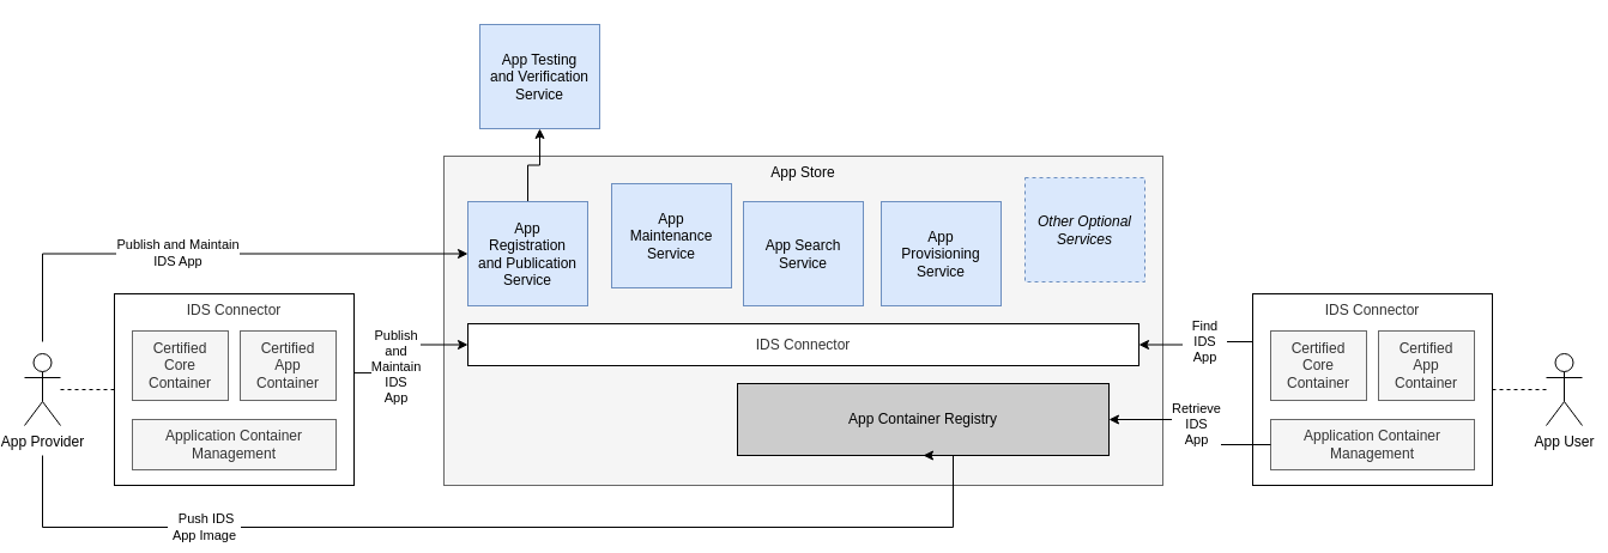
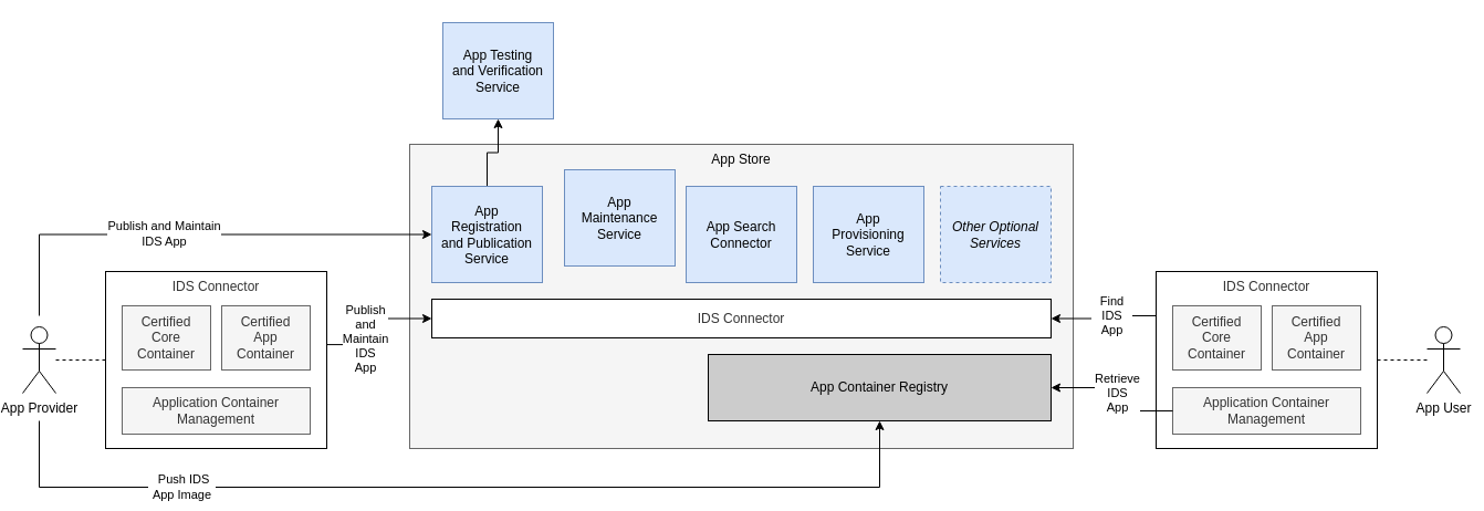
  <mxCell id="0" />
  <mxCell id="1" parent="0" />
  <mxCell id="2" value="App Store" style="rounded=0;whiteSpace=wrap;html=1;verticalAlign=top;fillColor=#F5F5F5;strokeColor=#666666;" vertex="1" parent="1"><mxGeometry x="370" y="130" width="600" height="275" as="geometry" /></mxCell>
- <mxCell id="3" value="App Container Registry" style="rounded=0;whiteSpace=wrap;html=1;fillColor=#CCCCCC;strokeColor=#000000;fontColor=#000000;" vertex="1" parent="1"><mxGeometry x="615" y="320" width="310" height="60" as="geometry" /></mxCell>
+ <mxCell id="3" value="App Container Registry" style="rounded=0;whiteSpace=wrap;html=1;fillColor=#CCCCCC;strokeColor=#000000;fontColor=#000000;" vertex="1" parent="1"><mxGeometry x="640" y="320" width="310" height="60" as="geometry" /></mxCell>
  <mxCell id="4" value="IDS Connector" style="rounded=0;whiteSpace=wrap;html=1;fillColor=#FFFFFF;fontColor=#333333;strokeColor=#000000;" vertex="1" parent="1"><mxGeometry x="390" y="270" width="560" height="35" as="geometry" /></mxCell>
  <mxCell id="5" style="edgeStyle=orthogonalEdgeStyle;rounded=0;orthogonalLoop=1;jettySize=auto;html=1;entryX=0.5;entryY=1;entryDx=0;entryDy=0;fontColor=#000000;" edge="1" parent="1" source="6" target="19"><mxGeometry relative="1" as="geometry" /></mxCell>
  <mxCell id="6" value="&lt;div&gt;App&lt;/div&gt;&lt;div&gt;Registration&lt;/div&gt;&lt;div&gt;and Publication Service&lt;/div&gt;" style="rounded=0;whiteSpace=wrap;html=1;fillColor=#dae8fc;strokeColor=#6c8ebf;" vertex="1" parent="1"><mxGeometry x="390" y="168" width="100" height="87" as="geometry" /></mxCell>
  <mxCell id="7" value="&lt;div&gt;App&lt;/div&gt;&lt;div&gt;Maintenance Service&lt;/div&gt;" style="rounded=0;whiteSpace=wrap;html=1;fillColor=#dae8fc;strokeColor=#6c8ebf;" vertex="1" parent="1"><mxGeometry x="510" y="153" width="100" height="87" as="geometry" /></mxCell>
- <mxCell id="8" value="App Search Service" style="rounded=0;whiteSpace=wrap;html=1;fillColor=#dae8fc;strokeColor=#6c8ebf;" vertex="1" parent="1"><mxGeometry x="620" y="168" width="100" height="87" as="geometry" /></mxCell>
+ <mxCell id="8" value="App Search Connector" style="rounded=0;whiteSpace=wrap;html=1;fillColor=#dae8fc;strokeColor=#6c8ebf;" vertex="1" parent="1"><mxGeometry x="620" y="168" width="100" height="87" as="geometry" /></mxCell>
  <mxCell id="9" value="&lt;div&gt;App&lt;/div&gt;&lt;div&gt;Provisioning Service&lt;/div&gt;" style="rounded=0;whiteSpace=wrap;html=1;fillColor=#DAE8FC;strokeColor=#6C8EBF;" vertex="1" parent="1"><mxGeometry x="735" y="168" width="100" height="87" as="geometry" /></mxCell>
- <mxCell id="10" value="Other Optional Services" style="rounded=0;whiteSpace=wrap;html=1;fillColor=#dae8fc;strokeColor=#6c8ebf;dashed=1;fontStyle=2" vertex="1" parent="1"><mxGeometry x="855" y="148" width="100" height="87" as="geometry" /></mxCell>
+ <mxCell id="10" value="Other Optional Services" style="rounded=0;whiteSpace=wrap;html=1;fillColor=#dae8fc;strokeColor=#6c8ebf;dashed=1;fontStyle=2" vertex="1" parent="1"><mxGeometry x="850" y="168" width="100" height="87" as="geometry" /></mxCell>
  <mxCell id="11" style="rounded=0;orthogonalLoop=1;jettySize=auto;html=1;entryX=0;entryY=0.5;entryDx=0;entryDy=0;exitX=0.998;exitY=0.413;exitDx=0;exitDy=0;exitPerimeter=0;edgeStyle=orthogonalEdgeStyle;" edge="1" parent="1" source="21" target="4"><mxGeometry relative="1" as="geometry"><mxPoint x="310.4" y="287.34" as="sourcePoint" /></mxGeometry></mxCell>
  <mxCell id="12" value="&lt;div&gt;Publish&lt;/div&gt;&lt;div&gt;and&lt;/div&gt;&lt;div&gt;Maintain&lt;/div&gt;&lt;div&gt;IDS&lt;/div&gt;&lt;div&gt;App&lt;br&gt;&lt;/div&gt;" style="edgeLabel;html=1;align=center;verticalAlign=middle;resizable=0;points=[];" connectable="0" vertex="1" parent="11"><mxGeometry x="-0.191" y="-1" relative="1" as="geometry"><mxPoint x="-14" y="-6" as="offset" /></mxGeometry></mxCell>
  <mxCell id="13" value="Publish and Maintain&lt;br&gt;IDS App" style="rounded=0;orthogonalLoop=1;jettySize=auto;html=1;entryX=0;entryY=0.5;entryDx=0;entryDy=0;fontColor=#000000;edgeStyle=orthogonalEdgeStyle;" edge="1" parent="1" target="6"><mxGeometry x="-0.134" y="1" relative="1" as="geometry"><mxPoint x="35" y="285" as="sourcePoint" /><Array as="points"><mxPoint x="35" y="211" /></Array><mxPoint as="offset" /></mxGeometry></mxCell>
  <mxCell id="14" value="&amp;nbsp; &amp;nbsp;Push IDS &amp;nbsp; &lt;br&gt;App Image" style="edgeStyle=orthogonalEdgeStyle;rounded=0;orthogonalLoop=1;jettySize=auto;html=1;entryX=0.5;entryY=1;entryDx=0;entryDy=0;fontColor=#000000;" edge="1" parent="1" target="3"><mxGeometry x="-0.57" relative="1" as="geometry"><mxPoint x="35" y="380" as="sourcePoint" /><Array as="points"><mxPoint x="35" y="440" /><mxPoint x="795" y="440" /></Array><mxPoint as="offset" /></mxGeometry></mxCell>
  <mxCell id="15" value="App Provider" style="shape=umlActor;verticalLabelPosition=bottom;verticalAlign=top;html=1;outlineConnect=0;fontColor=#000000;strokeColor=#000000;" vertex="1" parent="1"><mxGeometry x="20" y="295" width="30" height="60" as="geometry" /></mxCell>
  <mxCell id="16" value="" style="endArrow=none;dashed=1;html=1;rounded=0;fontColor=#000000;exitX=0;exitY=0.5;exitDx=0;exitDy=0;" edge="1" parent="1" source="21" target="15"><mxGeometry width="50" height="50" relative="1" as="geometry"><mxPoint x="150" y="265" as="sourcePoint" /><mxPoint x="40" y="285" as="targetPoint" /></mxGeometry></mxCell>
  <mxCell id="17" value="App User" style="shape=umlActor;verticalLabelPosition=bottom;verticalAlign=top;html=1;outlineConnect=0;fontColor=#000000;strokeColor=#000000;" vertex="1" parent="1"><mxGeometry x="1290" y="295" width="30" height="60" as="geometry" /></mxCell>
  <mxCell id="18" value="" style="endArrow=none;dashed=1;html=1;rounded=0;fontColor=#000000;exitX=1;exitY=0.5;exitDx=0;exitDy=0;" edge="1" parent="1" source="26" target="17"><mxGeometry width="50" height="50" relative="1" as="geometry"><mxPoint x="1150" y="205" as="sourcePoint" /><mxPoint x="1150" y="135" as="targetPoint" /></mxGeometry></mxCell>
  <mxCell id="19" value="&lt;div&gt;App Testing&lt;/div&gt;&lt;div&gt;and Verification Service&lt;/div&gt;" style="rounded=0;whiteSpace=wrap;html=1;fillColor=#dae8fc;strokeColor=#6c8ebf;" vertex="1" parent="1"><mxGeometry x="400" y="20" width="100" height="87" as="geometry" /></mxCell>
  <mxCell id="20" value="" style="group" connectable="0" vertex="1" parent="1"><mxGeometry x="95" y="245" width="200" height="160" as="geometry" /></mxCell>
  <mxCell id="21" value="IDS Connector" style="rounded=0;whiteSpace=wrap;html=1;fillColor=#FFFFFF;fontColor=#333333;strokeColor=#000000;horizontal=1;verticalAlign=top;" vertex="1" parent="20"><mxGeometry width="200" height="160" as="geometry" /></mxCell>
  <mxCell id="22" value="Application Container Management" style="rounded=0;whiteSpace=wrap;html=1;fillColor=#f5f5f5;fontColor=#333333;strokeColor=#666666;" vertex="1" parent="20"><mxGeometry x="15" y="105" width="170" height="42" as="geometry" /></mxCell>
  <mxCell id="23" value="&lt;div&gt;Certified&lt;/div&gt;&lt;div&gt;App&lt;/div&gt;&lt;div&gt;Container&lt;/div&gt;" style="rounded=0;whiteSpace=wrap;html=1;verticalAlign=middle;fillColor=#f5f5f5;fontColor=#333333;strokeColor=#666666;" vertex="1" parent="20"><mxGeometry x="105" y="31" width="80" height="58" as="geometry" /></mxCell>
  <mxCell id="24" value="&lt;div&gt;Certified&lt;/div&gt;&lt;div&gt;Core Container&lt;/div&gt;" style="rounded=0;whiteSpace=wrap;html=1;verticalAlign=middle;fillColor=#f5f5f5;fontColor=#333333;strokeColor=#666666;" vertex="1" parent="20"><mxGeometry x="15" y="31" width="80" height="58" as="geometry" /></mxCell>
  <mxCell id="25" value="" style="group" connectable="0" vertex="1" parent="1"><mxGeometry x="1045" y="245" width="200" height="160" as="geometry" /></mxCell>
  <mxCell id="26" value="IDS Connector" style="rounded=0;whiteSpace=wrap;html=1;fillColor=#FFFFFF;fontColor=#333333;strokeColor=#000000;horizontal=1;verticalAlign=top;" vertex="1" parent="25"><mxGeometry width="200" height="160" as="geometry" /></mxCell>
  <mxCell id="27" value="Application Container Management" style="rounded=0;whiteSpace=wrap;html=1;fillColor=#f5f5f5;fontColor=#333333;strokeColor=#666666;" vertex="1" parent="25"><mxGeometry x="15" y="105" width="170" height="42" as="geometry" /></mxCell>
  <mxCell id="28" value="&lt;div&gt;Certified&lt;/div&gt;&lt;div&gt;App&lt;/div&gt;&lt;div&gt;Container&lt;/div&gt;" style="rounded=0;whiteSpace=wrap;html=1;verticalAlign=middle;fillColor=#f5f5f5;fontColor=#333333;strokeColor=#666666;" vertex="1" parent="25"><mxGeometry x="105" y="31" width="80" height="58" as="geometry" /></mxCell>
  <mxCell id="29" value="&lt;div&gt;Certified&lt;/div&gt;&lt;div&gt;Core Container&lt;/div&gt;" style="rounded=0;whiteSpace=wrap;html=1;verticalAlign=middle;fillColor=#f5f5f5;fontColor=#333333;strokeColor=#666666;" vertex="1" parent="25"><mxGeometry x="15" y="31" width="80" height="58" as="geometry" /></mxCell>
  <mxCell id="30" value="&lt;div&gt;Find&lt;/div&gt;&lt;div&gt;&amp;nbsp;&amp;nbsp; IDS&amp;nbsp; &amp;nbsp; &lt;br&gt;&lt;/div&gt;&lt;div&gt;App&lt;/div&gt;" style="rounded=0;orthogonalLoop=1;jettySize=auto;html=1;entryX=1;entryY=0.5;entryDx=0;entryDy=0;exitX=0;exitY=0.25;exitDx=0;exitDy=0;edgeStyle=orthogonalEdgeStyle;" edge="1" parent="1" source="26" target="4"><mxGeometry x="-0.179" relative="1" as="geometry"><mxPoint as="offset" /><mxPoint x="1050.2" y="287.6" as="sourcePoint" /></mxGeometry></mxCell>
  <mxCell id="31" value="&lt;div&gt;Retrieve&lt;/div&gt;&lt;div&gt;IDS&lt;/div&gt;&lt;div&gt;App&lt;/div&gt;" style="rounded=0;orthogonalLoop=1;jettySize=auto;html=1;entryX=1;entryY=0.5;entryDx=0;entryDy=0;exitX=0;exitY=0.5;exitDx=0;exitDy=0;edgeStyle=orthogonalEdgeStyle;" edge="1" parent="1" source="27" target="3"><mxGeometry x="0.084" y="-5" relative="1" as="geometry"><mxPoint as="offset" /><mxPoint x="1065" y="350" as="sourcePoint" /></mxGeometry></mxCell>
